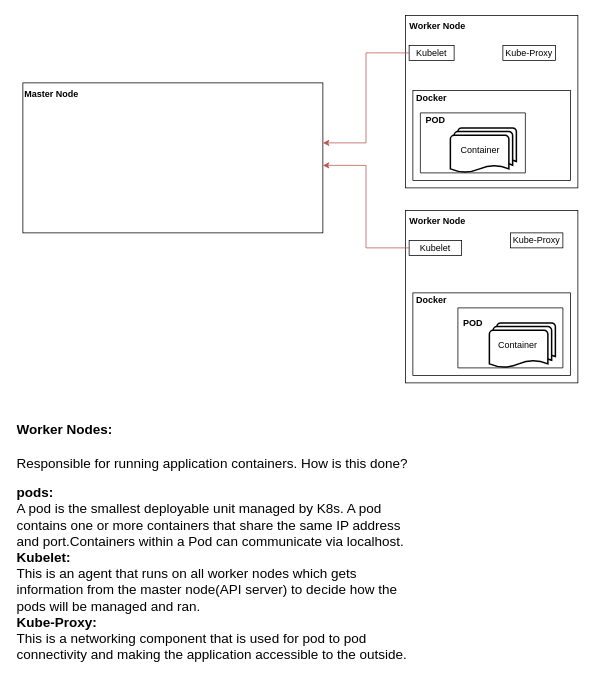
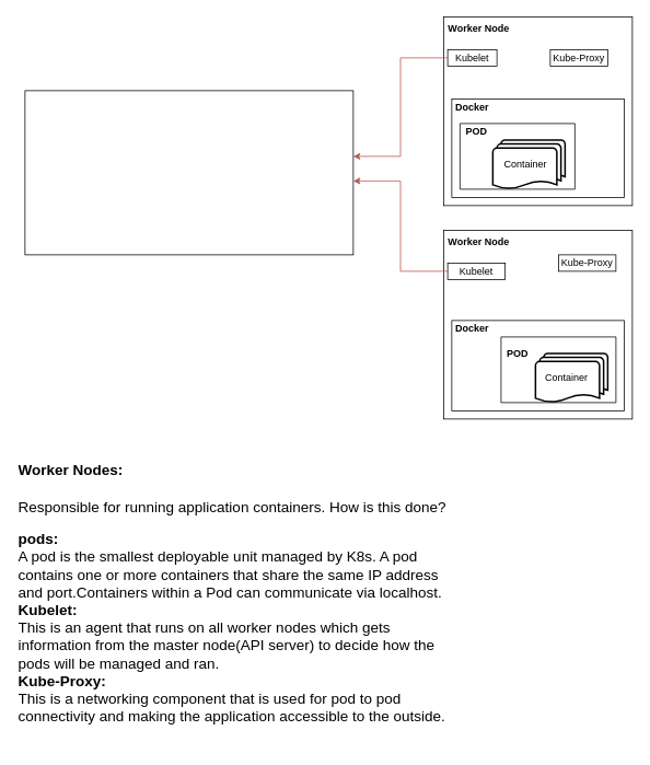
  <mxCell id="0" />
  <mxCell id="1" parent="0" />
  <mxCell id="2" value="" style="rounded=0;whiteSpace=wrap;html=1;" vertex="1" parent="1"><mxGeometry x="30" y="110" width="400" height="200" as="geometry" /></mxCell>
- <mxCell id="3" value="&lt;b&gt;Master Node&amp;nbsp;&lt;/b&gt;" style="text;html=1;align=center;verticalAlign=middle;whiteSpace=wrap;rounded=0;" vertex="1" parent="1"><mxGeometry x="30" y="110" width="80" height="30" as="geometry" /></mxCell>
  <mxCell id="4" value="" style="whiteSpace=wrap;html=1;aspect=fixed;" vertex="1" parent="1"><mxGeometry x="540" y="20" width="230" height="230" as="geometry" /></mxCell>
  <mxCell id="5" value="" style="whiteSpace=wrap;html=1;aspect=fixed;" vertex="1" parent="1"><mxGeometry x="540" y="280" width="230" height="230" as="geometry" /></mxCell>
  <mxCell id="6" value="Kubelet" style="html=1;whiteSpace=wrap;" vertex="1" parent="1"><mxGeometry x="545" y="60" width="60" height="20" as="geometry" /></mxCell>
  <mxCell id="7" value="Kubelet" style="html=1;whiteSpace=wrap;" vertex="1" parent="1"><mxGeometry x="545" y="320" width="70" height="20" as="geometry" /></mxCell>
  <mxCell id="8" value="" style="rounded=0;whiteSpace=wrap;html=1;" vertex="1" parent="1"><mxGeometry x="550" y="120" width="210" height="120" as="geometry" /></mxCell>
  <mxCell id="9" value="" style="rounded=0;whiteSpace=wrap;html=1;" vertex="1" parent="1"><mxGeometry x="550" y="390" width="210" height="110" as="geometry" /></mxCell>
  <mxCell id="10" value="&lt;b&gt;Docker&lt;/b&gt;" style="text;html=1;align=center;verticalAlign=middle;whiteSpace=wrap;rounded=0;" vertex="1" parent="1"><mxGeometry x="550" y="120" width="50" height="20" as="geometry" /></mxCell>
  <mxCell id="11" value="&lt;b&gt;Docker&lt;/b&gt;" style="text;html=1;align=center;verticalAlign=middle;whiteSpace=wrap;rounded=0;" vertex="1" parent="1"><mxGeometry x="550" y="390" width="50" height="20" as="geometry" /></mxCell>
  <mxCell id="12" value="Kube-Proxy" style="html=1;whiteSpace=wrap;" vertex="1" parent="1"><mxGeometry x="670" y="60" width="70" height="20" as="geometry" /></mxCell>
  <mxCell id="13" value="Kube-Proxy" style="html=1;whiteSpace=wrap;" vertex="1" parent="1"><mxGeometry x="680" y="310" width="70" height="20" as="geometry" /></mxCell>
  <mxCell id="14" value="" style="verticalLabelPosition=bottom;verticalAlign=top;html=1;shape=mxgraph.basic.rect;fillColor2=none;strokeWidth=1;size=20;indent=5;" vertex="1" parent="1"><mxGeometry x="560" y="150" width="140" height="80" as="geometry" /></mxCell>
  <mxCell id="15" value="" style="strokeWidth=2;html=1;shape=mxgraph.flowchart.multi-document;whiteSpace=wrap;" vertex="1" parent="1"><mxGeometry x="600" y="170" width="88" height="60" as="geometry" /></mxCell>
  <mxCell id="16" value="&lt;b&gt;POD&lt;/b&gt;" style="text;html=1;align=center;verticalAlign=middle;whiteSpace=wrap;rounded=0;" vertex="1" parent="1"><mxGeometry x="562.5" y="150" width="35" height="20" as="geometry" /></mxCell>
  <mxCell id="17" value="Container" style="text;html=1;align=center;verticalAlign=middle;whiteSpace=wrap;rounded=0;" vertex="1" parent="1"><mxGeometry x="610" y="185" width="60" height="30" as="geometry" /></mxCell>
  <mxCell id="18" value="" style="verticalLabelPosition=bottom;verticalAlign=top;html=1;shape=mxgraph.basic.rect;fillColor2=none;strokeWidth=1;size=20;indent=5;" vertex="1" parent="1"><mxGeometry x="610" y="410" width="140" height="80" as="geometry" /></mxCell>
  <mxCell id="19" value="&lt;b&gt;POD&lt;/b&gt;" style="text;html=1;align=center;verticalAlign=middle;whiteSpace=wrap;rounded=0;" vertex="1" parent="1"><mxGeometry x="612.5" y="420" width="35" height="20" as="geometry" /></mxCell>
  <mxCell id="20" value="" style="strokeWidth=2;html=1;shape=mxgraph.flowchart.multi-document;whiteSpace=wrap;" vertex="1" parent="1"><mxGeometry x="652" y="430" width="88" height="60" as="geometry" /></mxCell>
  <mxCell id="21" value="Container" style="text;html=1;align=center;verticalAlign=middle;whiteSpace=wrap;rounded=0;" vertex="1" parent="1"><mxGeometry x="660" y="445" width="60" height="30" as="geometry" /></mxCell>
  <mxCell id="22" value="&lt;b&gt;Worker Node&lt;/b&gt;" style="text;html=1;align=center;verticalAlign=middle;whiteSpace=wrap;rounded=0;" vertex="1" parent="1"><mxGeometry x="540" y="20" width="86.25" height="30" as="geometry" /></mxCell>
  <mxCell id="23" value="&lt;b&gt;Worker Node&lt;/b&gt;" style="text;html=1;align=center;verticalAlign=middle;whiteSpace=wrap;rounded=0;" vertex="1" parent="1"><mxGeometry x="540" y="280" width="86.25" height="30" as="geometry" /></mxCell>
  <mxCell id="24" style="edgeStyle=orthogonalEdgeStyle;rounded=0;orthogonalLoop=1;jettySize=auto;html=1;entryX=1;entryY=0.4;entryDx=0;entryDy=0;entryPerimeter=0;fillColor=#f8cecc;strokeColor=#b85450;" edge="1" parent="1" source="6" target="2"><mxGeometry relative="1" as="geometry" /></mxCell>
  <mxCell id="25" style="edgeStyle=orthogonalEdgeStyle;rounded=0;orthogonalLoop=1;jettySize=auto;html=1;entryX=1;entryY=0.55;entryDx=0;entryDy=0;entryPerimeter=0;fillColor=#f8cecc;strokeColor=#b85450;" edge="1" parent="1" source="7" target="2"><mxGeometry relative="1" as="geometry" /></mxCell>
  <mxCell id="26" value="&lt;h1 style=&quot;margin-top: 0px;&quot;&gt;&lt;font style=&quot;font-size: 18px;&quot;&gt;Worker Nodes:&lt;/font&gt;&lt;/h1&gt;&lt;h1 style=&quot;margin-top: 0px;&quot;&gt;&lt;span style=&quot;font-size: 18px; background-color: transparent; color: light-dark(rgb(0, 0, 0), rgb(255, 255, 255)); font-weight: normal;&quot;&gt;Responsible for running application containers. How is this done?&lt;/span&gt;&lt;/h1&gt;&lt;div&gt;&lt;span style=&quot;font-size: 18px;&quot;&gt;&lt;b&gt;pods:&lt;/b&gt;&lt;/span&gt;&lt;/div&gt;&lt;div&gt;&lt;span style=&quot;font-size: 18px;&quot;&gt;A pod is the smallest deployable unit managed by K8s. A pod contains one or more containers that share the same IP address and port.Containers within a Pod can communicate via localhost.&lt;/span&gt;&lt;/div&gt;&lt;div&gt;&lt;span style=&quot;font-size: 18px;&quot;&gt;&lt;b&gt;Kubelet:&lt;/b&gt;&lt;/span&gt;&lt;/div&gt;&lt;div&gt;&lt;span style=&quot;font-size: 18px;&quot;&gt;This is an agent that runs on all worker nodes which gets information from the master node(API server) to decide how the pods will be managed and ran.&lt;/span&gt;&lt;/div&gt;&lt;div&gt;&lt;span style=&quot;font-size: 18px;&quot;&gt;&lt;b&gt;Kube-Proxy:&lt;/b&gt;&lt;/span&gt;&lt;/div&gt;&lt;div&gt;&lt;span style=&quot;font-size: 18px;&quot;&gt;This is a networking component that is used for pod to pod connectivity and making the application accessible to the outside.&lt;/span&gt;&lt;/div&gt;&lt;div&gt;&lt;span style=&quot;font-size: 18px;&quot;&gt;&lt;br&gt;&lt;/span&gt;&lt;/div&gt;" style="text;html=1;whiteSpace=wrap;overflow=hidden;rounded=0;" vertex="1" parent="1"><mxGeometry x="20" y="550" width="530" height="360" as="geometry" /></mxCell>
